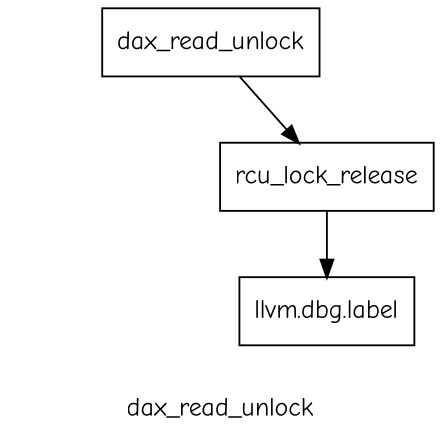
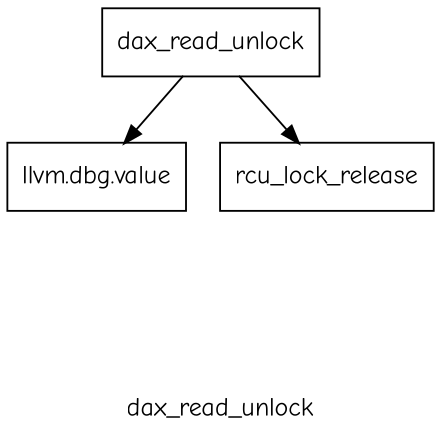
  digraph {
    fontname="Comic Neue"
    label=dax_read_unlock
    node [fontname="Comic Neue" shape=record]
    edge [fontname="Comic Neue"]
    n1 [label="{dax_read_unlock}"]
+   n2 [label="{llvm.dbg.value}"]
    n3 [label="{rcu_lock_release}"]
-   n4 [label="{llvm.dbg.label}"]
+   n1 -> n2
    n1 -> n3
-   n3 -> n4
  }
